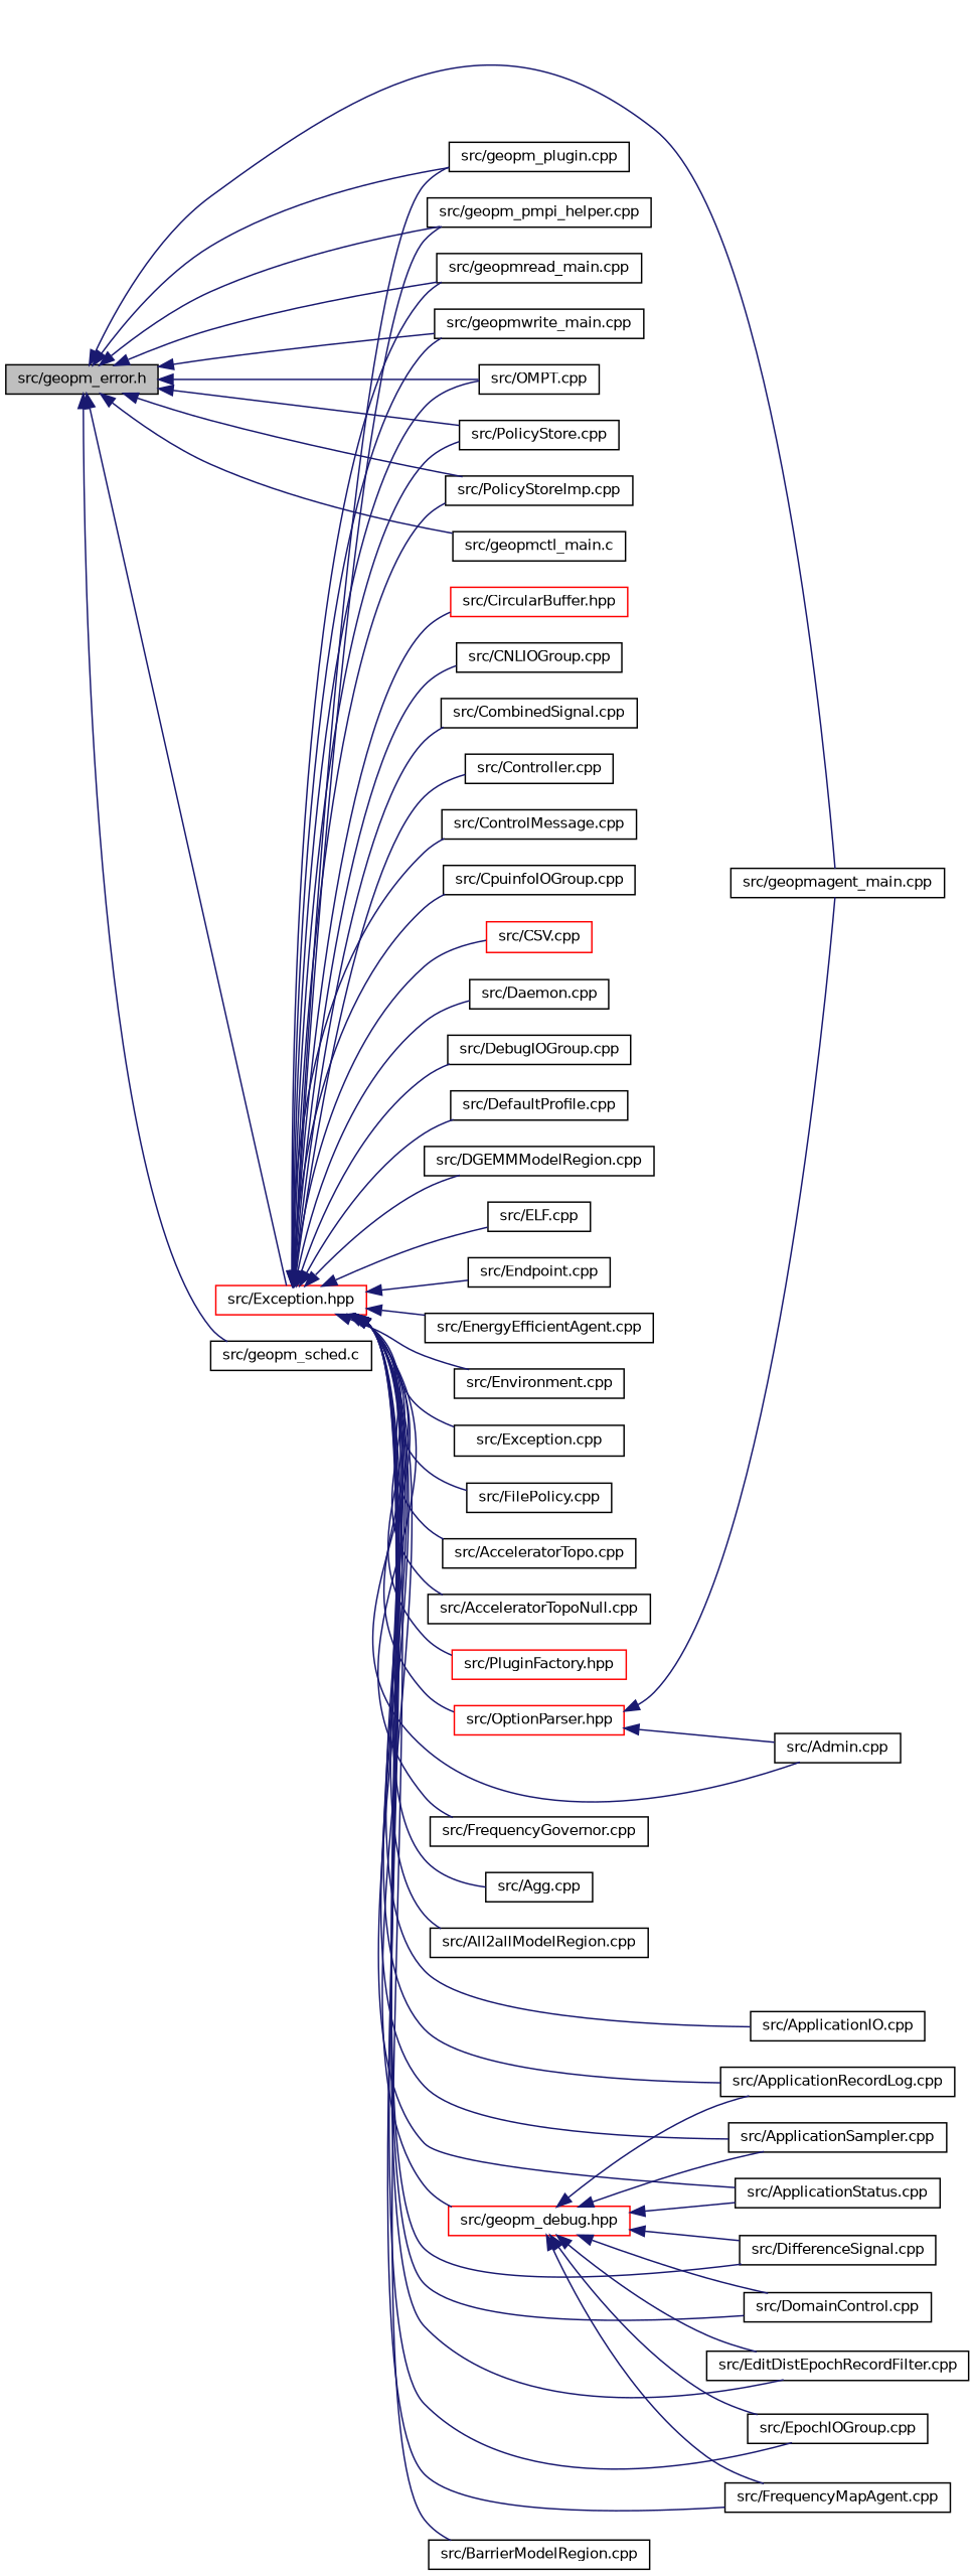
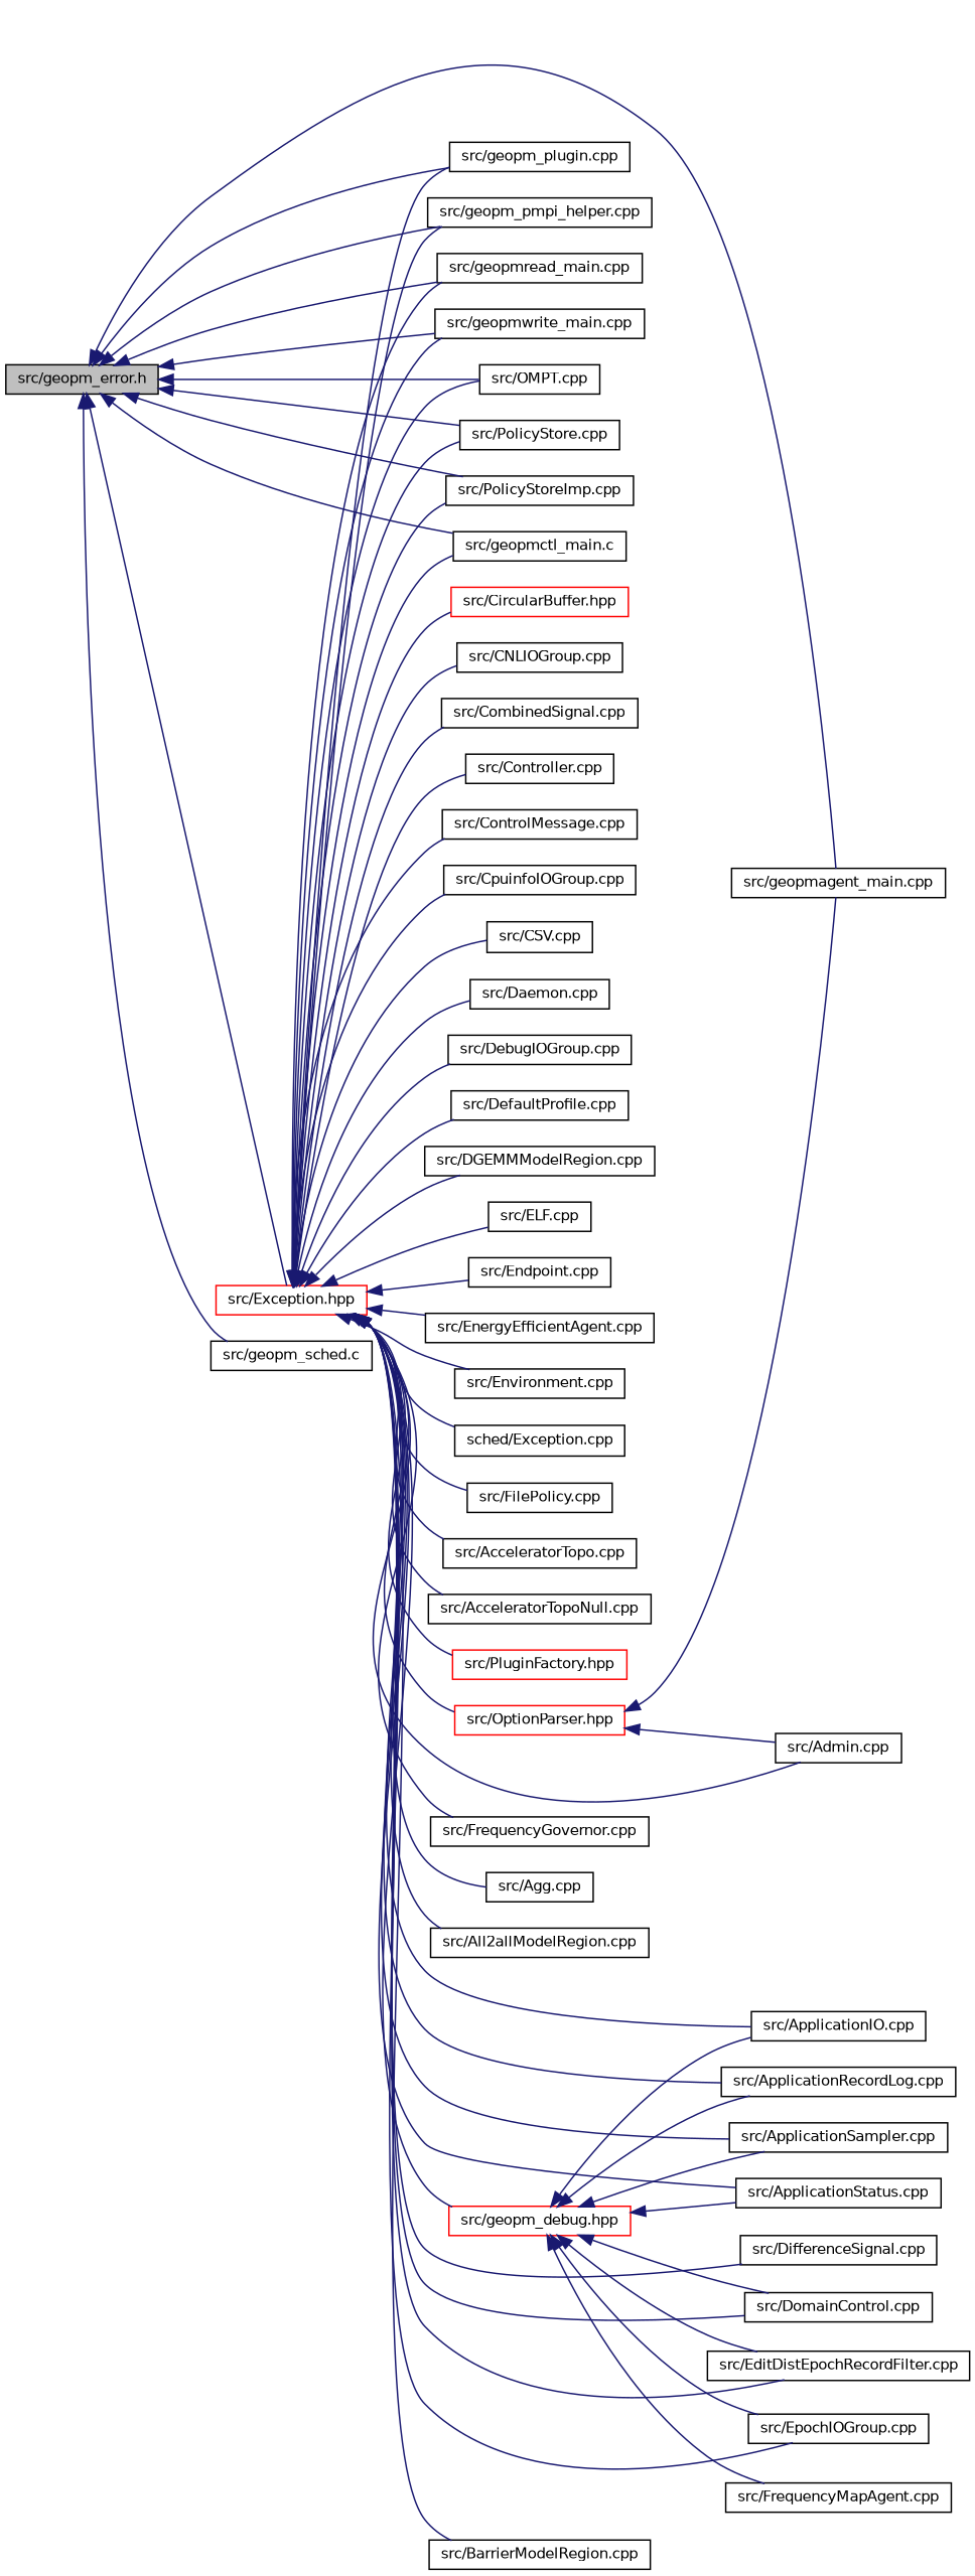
  digraph {
    rankdir=LR
    node [color=black fillcolor=white fontname=Helvetica fontsize=10 shape=record style=filled]
    edge [color=midnightblue dir=back fontname=Helvetica fontsize=10 labelfontname=Helvetica labelfontsize=10 style=solid]
    n1 [fillcolor=grey75 fontcolor=black height=0.2 label="src/geopm_error.h" width=0.4]
    n2 [color=red height=0.2 label="src/Exception.hpp" width=0.4]
    n3 [height=0.2 label="src/geopmagent_main.cpp" width=0.4]
    n4 [height=0.2 label="src/geopm_plugin.cpp" width=0.4]
    n5 [height=0.2 label="src/geopm_pmpi_helper.cpp" width=0.4]
    n6 [height=0.2 label="src/geopmread_main.cpp" width=0.4]
    n7 [height=0.2 label="src/geopmwrite_main.cpp" width=0.4]
    n8 [height=0.2 label="src/OMPT.cpp" width=0.4]
    n9 [height=0.2 label="src/PolicyStore.cpp" width=0.4]
    n10 [height=0.2 label="src/PolicyStoreImp.cpp" width=0.4]
    n11 [height=0.2 label="src/geopm_sched.c" width=0.4]
    n12 [height=0.2 label="src/geopmctl_main.c" width=0.4]
    n13 [height=0.2 label="src/AcceleratorTopo.cpp" width=0.4]
    n14 [height=0.2 label="src/AcceleratorTopoNull.cpp" width=0.4]
    n15 [color=red height=0.2 label="src/PluginFactory.hpp" width=0.4]
    n16 [height=0.2 label="src/Admin.cpp" width=0.4]
    n17 [color=red height=0.2 label="src/OptionParser.hpp" width=0.4]
    n18 [height=0.2 label="src/Agg.cpp" width=0.4]
    n19 [height=0.2 label="src/All2allModelRegion.cpp" width=0.4]
    n20 [height=0.2 label="src/ApplicationIO.cpp" width=0.4]
    n21 [height=0.2 label="src/ApplicationRecordLog.cpp" width=0.4]
    n22 [color=red height=0.2 label="src/geopm_debug.hpp" width=0.4]
    n23 [height=0.2 label="src/ApplicationSampler.cpp" width=0.4]
    n24 [height=0.2 label="src/ApplicationStatus.cpp" width=0.4]
    n25 [height=0.2 label="src/DifferenceSignal.cpp" width=0.4]
    n26 [height=0.2 label="src/DomainControl.cpp" width=0.4]
    n27 [height=0.2 label="src/EditDistEpochRecordFilter.cpp" width=0.4]
    n28 [height=0.2 label="src/EpochIOGroup.cpp" width=0.4]
    n29 [height=0.2 label="src/FrequencyMapAgent.cpp" width=0.4]
    n30 [height=0.2 label="src/BarrierModelRegion.cpp" width=0.4]
    n31 [color=red height=0.2 label="src/CircularBuffer.hpp" width=0.4]
    n32 [height=0.2 label="src/CNLIOGroup.cpp" width=0.4]
    n33 [height=0.2 label="src/CombinedSignal.cpp" width=0.4]
    n34 [height=0.2 label="src/Controller.cpp" width=0.4]
    n35 [height=0.2 label="src/ControlMessage.cpp" width=0.4]
    n36 [height=0.2 label="src/CpuinfoIOGroup.cpp" width=0.4]
-   n37 [color=red height=0.2 label="src/CSV.cpp" width=0.4]
+   n37 [height=0.2 label="src/CSV.cpp" width=0.4]
    n38 [height=0.2 label="src/Daemon.cpp" width=0.4]
    n39 [height=0.2 label="src/DebugIOGroup.cpp" width=0.4]
    n40 [height=0.2 label="src/DefaultProfile.cpp" width=0.4]
    n41 [height=0.2 label="src/DGEMMModelRegion.cpp" width=0.4]
    n42 [height=0.2 label="src/ELF.cpp" width=0.4]
    n43 [height=0.2 label="src/Endpoint.cpp" width=0.4]
    n44 [height=0.2 label="src/EnergyEfficientAgent.cpp" width=0.4]
    n45 [height=0.2 label="src/Environment.cpp" width=0.4]
-   n46 [height=0.2 label="src/Exception.cpp" width=0.4]
+   n46 [height=0.2 label="sched/Exception.cpp" width=0.4]
    n47 [height=0.2 label="src/FilePolicy.cpp" width=0.4]
    n48 [height=0.2 label="src/FrequencyGovernor.cpp" width=0.4]
    n1 -> n2
    n1 -> n3
    n1 -> n4
    n1 -> n5
    n1 -> n6
    n1 -> n7
    n1 -> n8
    n1 -> n9
    n1 -> n10
    n1 -> n11
    n1 -> n12
    n2 -> n4
    n2 -> n5
    n2 -> n6
    n2 -> n7
    n2 -> n8
    n2 -> n9
    n2 -> n10
    n2 -> n13
    n2 -> n14
    n2 -> n15
    n2 -> n16
    n2 -> n17
    n2 -> n18
    n2 -> n19
    n2 -> n20
    n2 -> n21
    n2 -> n22
    n2 -> n23
    n2 -> n24
    n2 -> n25
    n2 -> n26
    n2 -> n27
    n2 -> n28
-   n2 -> n29
+   n2 -> n12
    n2 -> n30
    n2 -> n31
    n2 -> n32
    n2 -> n33
    n2 -> n34
    n2 -> n35
    n2 -> n36
    n2 -> n37
    n2 -> n38
    n2 -> n39
    n2 -> n40
    n2 -> n41
    n2 -> n42
    n2 -> n43
    n2 -> n44
    n2 -> n45
    n2 -> n46
    n2 -> n47
    n2 -> n48
    n17 -> n3
    n17 -> n16
    n22 -> n21
    n22 -> n23
    n22 -> n24
-   n22 -> n25
+   n22 -> n20
    n22 -> n26
    n22 -> n27
    n22 -> n28
    n22 -> n29
  }
